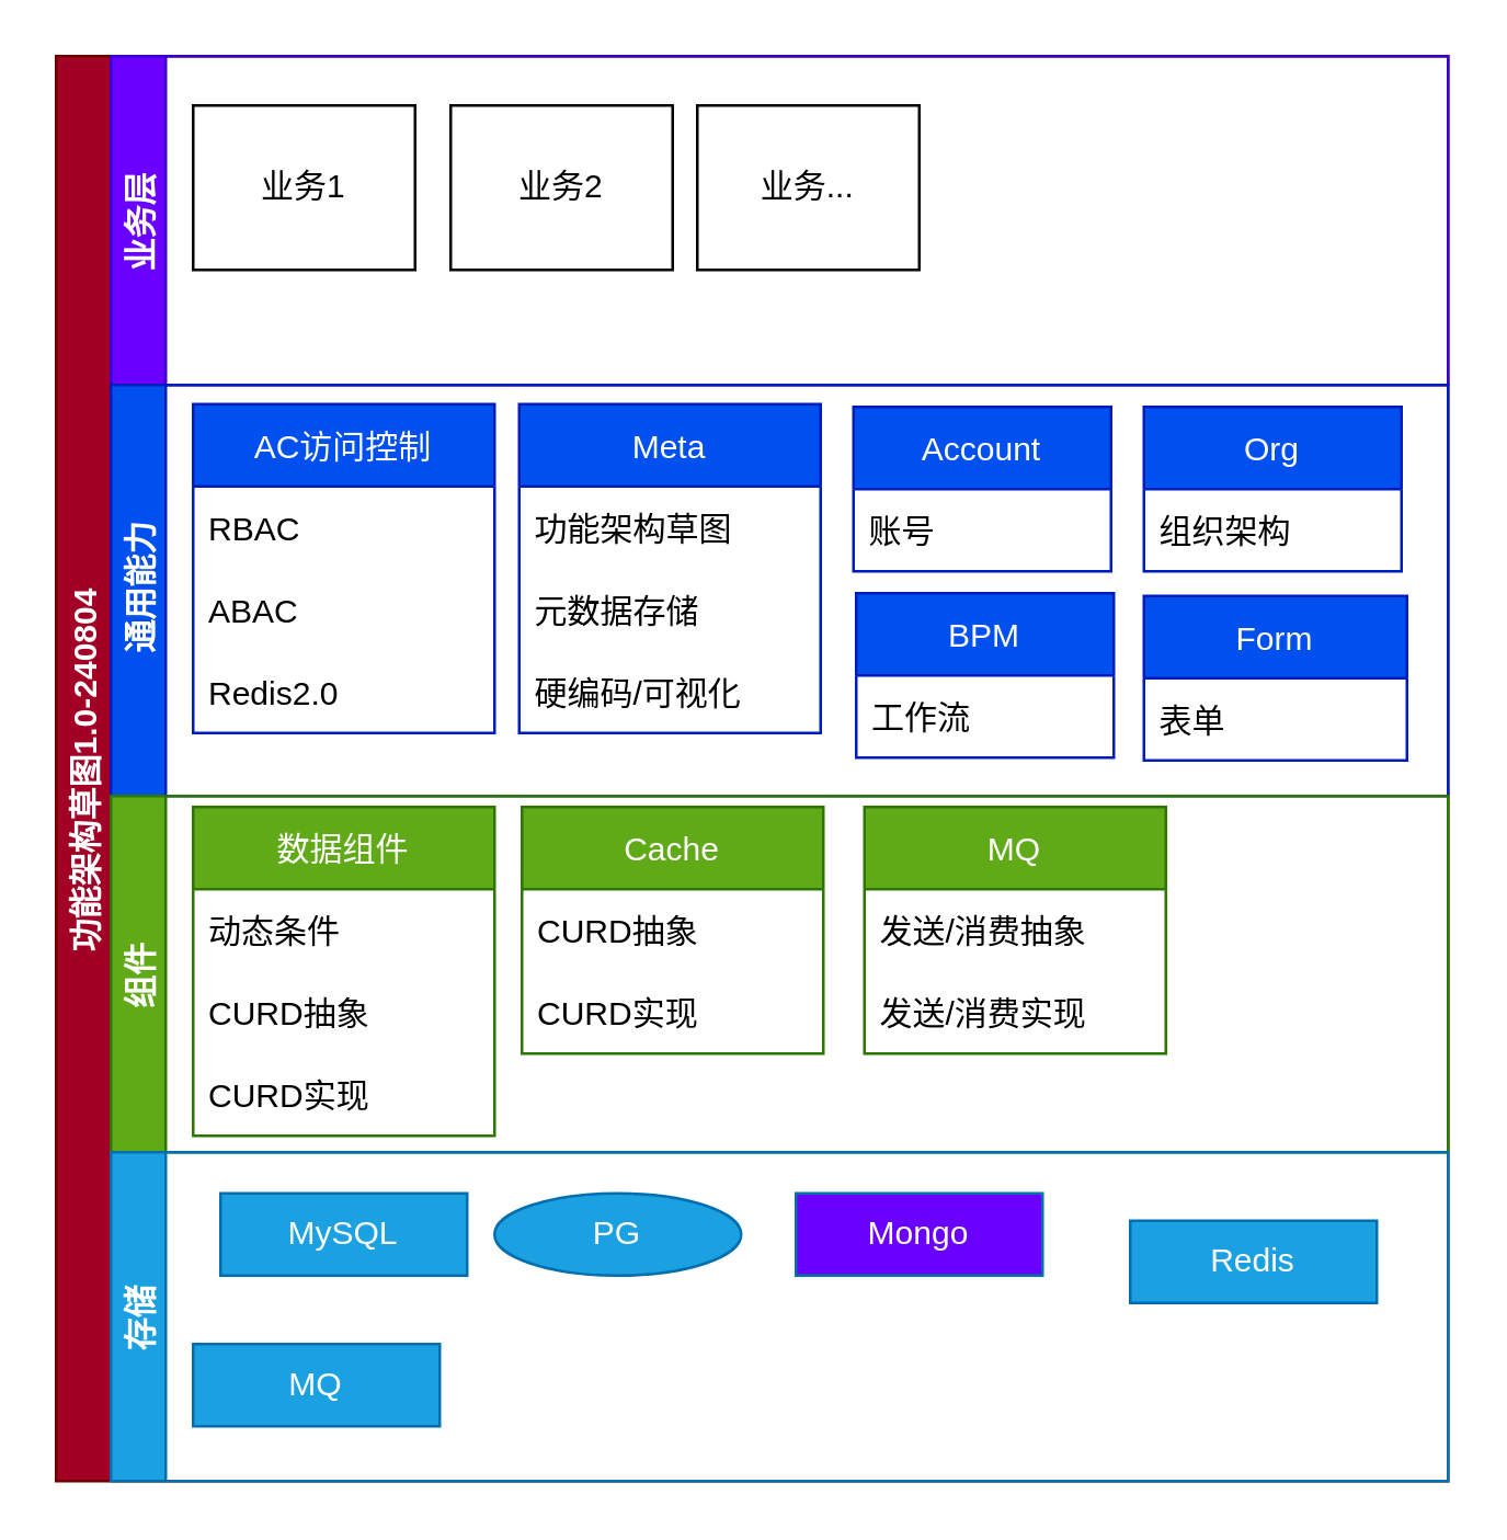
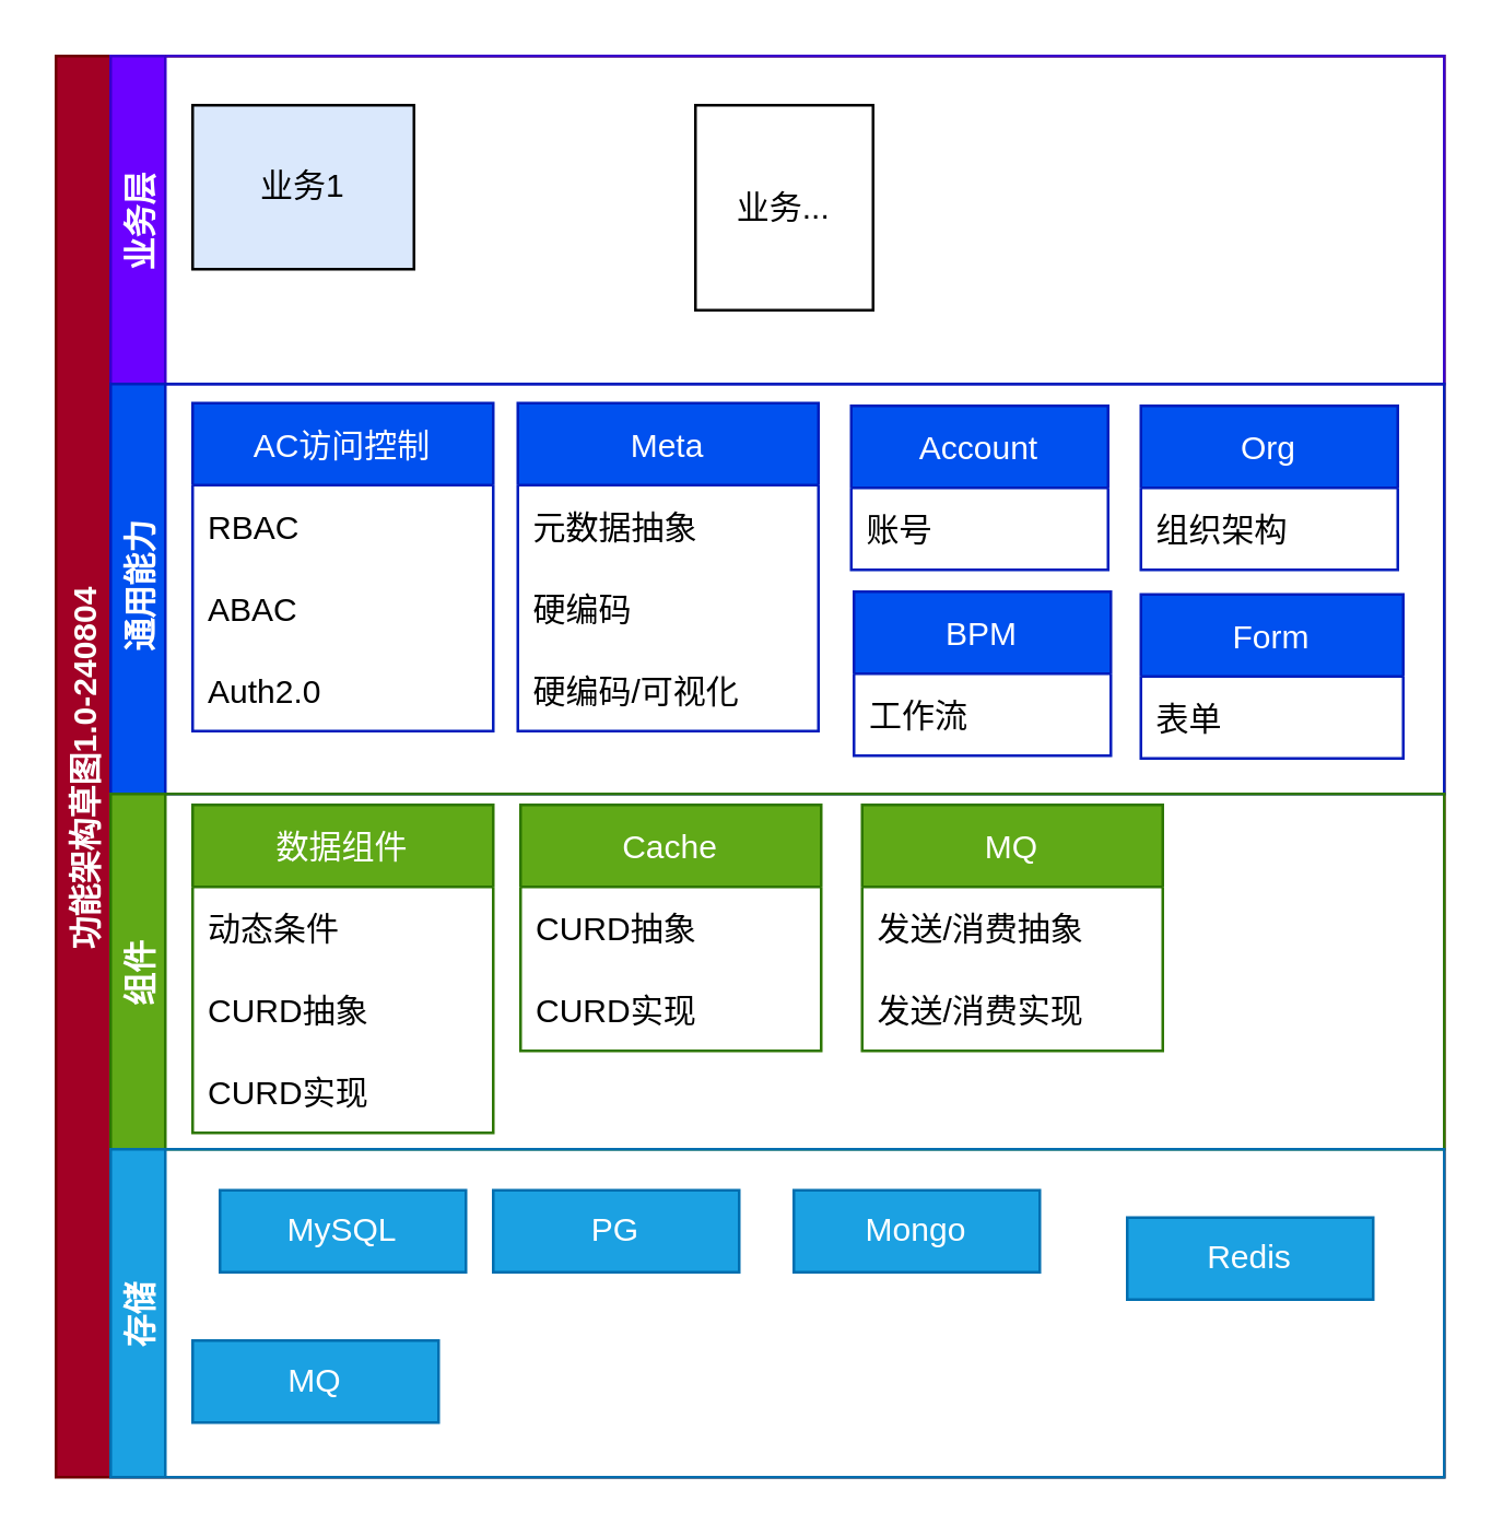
  <mxCell id="0" />
  <mxCell id="1" parent="0" />
  <mxCell id="2" value="功能架构草图1.0-240804" style="swimlane;childLayout=stackLayout;resizeParent=1;resizeParentMax=0;horizontal=0;startSize=20;horizontalStack=0;fillColor=#a20025;strokeColor=#6F0000;fontColor=#ffffff;" vertex="1" parent="1"><mxGeometry x="20" y="20" width="508" height="520" as="geometry" /></mxCell>
  <mxCell id="3" value="业务层" style="swimlane;startSize=20;horizontal=0;fillColor=#6a00ff;fontColor=#ffffff;strokeColor=#3700CC;" vertex="1" parent="2"><mxGeometry x="20" width="488" height="120" as="geometry" /></mxCell>
- <mxCell id="4" value="业务1" style="rounded=0;whiteSpace=wrap;html=1;" vertex="1" parent="3"><mxGeometry x="30" y="18" width="81" height="60" as="geometry" /></mxCell>
- <mxCell id="5" value="业务2" style="rounded=0;whiteSpace=wrap;html=1;" vertex="1" parent="3"><mxGeometry x="124" y="18" width="81" height="60" as="geometry" /></mxCell>
- <mxCell id="6" value="业务..." style="rounded=0;whiteSpace=wrap;html=1;" vertex="1" parent="3"><mxGeometry x="214" y="18" width="81" height="60" as="geometry" /></mxCell>
+ <mxCell id="4" value="业务1" style="rounded=0;whiteSpace=wrap;html=1;fillColor=#dae8fc;" vertex="1" parent="3"><mxGeometry x="30" y="18" width="81" height="60" as="geometry" /></mxCell>
+ <mxCell id="6" value="业务..." style="rounded=0;whiteSpace=wrap;html=1;" vertex="1" parent="3"><mxGeometry x="214" y="18" width="65" height="75" as="geometry" /></mxCell>
  <mxCell id="7" value=" 通用能力" style="swimlane;startSize=20;horizontal=0;fillColor=#0050ef;fontColor=#ffffff;strokeColor=#001DBC;" vertex="1" parent="2"><mxGeometry x="20" y="120" width="488" height="150" as="geometry" /></mxCell>
  <mxCell id="8" value="AC访问控制" style="swimlane;fontStyle=0;childLayout=stackLayout;horizontal=1;startSize=30;horizontalStack=0;resizeParent=1;resizeParentMax=0;resizeLast=0;collapsible=1;marginBottom=0;fillColor=#0050ef;fontColor=#ffffff;strokeColor=#001DBC;" vertex="1" parent="7"><mxGeometry x="30" y="7" width="110" height="120" as="geometry"><mxRectangle x="30" y="4" width="75" height="30" as="alternateBounds" /></mxGeometry></mxCell>
  <mxCell id="9" value="RBAC" style="text;strokeColor=none;fillColor=none;align=left;verticalAlign=middle;spacingLeft=4;spacingRight=4;overflow=hidden;points=[[0,0.5],[1,0.5]];portConstraint=eastwest;rotatable=0;" vertex="1" parent="8"><mxGeometry y="30" width="110" height="30" as="geometry" /></mxCell>
  <mxCell id="10" value="ABAC" style="text;strokeColor=none;fillColor=none;align=left;verticalAlign=middle;spacingLeft=4;spacingRight=4;overflow=hidden;points=[[0,0.5],[1,0.5]];portConstraint=eastwest;rotatable=0;" vertex="1" parent="8"><mxGeometry y="60" width="110" height="30" as="geometry" /></mxCell>
- <mxCell id="11" value="Redis2.0" style="text;strokeColor=none;fillColor=none;align=left;verticalAlign=middle;spacingLeft=4;spacingRight=4;overflow=hidden;points=[[0,0.5],[1,0.5]];portConstraint=eastwest;rotatable=0;" vertex="1" parent="8"><mxGeometry y="90" width="110" height="30" as="geometry" /></mxCell>
+ <mxCell id="11" value="Auth2.0" style="text;strokeColor=none;fillColor=none;align=left;verticalAlign=middle;spacingLeft=4;spacingRight=4;overflow=hidden;points=[[0,0.5],[1,0.5]];portConstraint=eastwest;rotatable=0;" vertex="1" parent="8"><mxGeometry y="90" width="110" height="30" as="geometry" /></mxCell>
  <mxCell id="12" value="Meta" style="swimlane;fontStyle=0;childLayout=stackLayout;horizontal=1;startSize=30;horizontalStack=0;resizeParent=1;resizeParentMax=0;resizeLast=0;collapsible=1;marginBottom=0;fillColor=#0050ef;fontColor=#ffffff;strokeColor=#001DBC;" vertex="1" parent="7"><mxGeometry x="149" y="7" width="110" height="120" as="geometry"><mxRectangle x="30" y="4" width="75" height="30" as="alternateBounds" /></mxGeometry></mxCell>
- <mxCell id="13" value="功能架构草图" style="text;strokeColor=none;fillColor=none;align=left;verticalAlign=middle;spacingLeft=4;spacingRight=4;overflow=hidden;points=[[0,0.5],[1,0.5]];portConstraint=eastwest;rotatable=0;" vertex="1" parent="12"><mxGeometry y="30" width="110" height="30" as="geometry" /></mxCell>
- <mxCell id="14" value="元数据存储" style="text;strokeColor=none;fillColor=none;align=left;verticalAlign=middle;spacingLeft=4;spacingRight=4;overflow=hidden;points=[[0,0.5],[1,0.5]];portConstraint=eastwest;rotatable=0;" vertex="1" parent="12"><mxGeometry y="60" width="110" height="30" as="geometry" /></mxCell>
+ <mxCell id="13" value="元数据抽象" style="text;strokeColor=none;fillColor=none;align=left;verticalAlign=middle;spacingLeft=4;spacingRight=4;overflow=hidden;points=[[0,0.5],[1,0.5]];portConstraint=eastwest;rotatable=0;" vertex="1" parent="12"><mxGeometry y="30" width="110" height="30" as="geometry" /></mxCell>
+ <mxCell id="14" value="硬编码" style="text;strokeColor=none;fillColor=none;align=left;verticalAlign=middle;spacingLeft=4;spacingRight=4;overflow=hidden;points=[[0,0.5],[1,0.5]];portConstraint=eastwest;rotatable=0;" vertex="1" parent="12"><mxGeometry y="60" width="110" height="30" as="geometry" /></mxCell>
  <mxCell id="15" value="硬编码/可视化" style="text;strokeColor=none;fillColor=none;align=left;verticalAlign=middle;spacingLeft=4;spacingRight=4;overflow=hidden;points=[[0,0.5],[1,0.5]];portConstraint=eastwest;rotatable=0;" vertex="1" parent="12"><mxGeometry y="90" width="110" height="30" as="geometry" /></mxCell>
  <mxCell id="16" value="Form" style="swimlane;fontStyle=0;childLayout=stackLayout;horizontal=1;startSize=30;horizontalStack=0;resizeParent=1;resizeParentMax=0;resizeLast=0;collapsible=1;marginBottom=0;fillColor=#0050ef;fontColor=#ffffff;strokeColor=#001DBC;" vertex="1" parent="7"><mxGeometry x="377" y="77" width="96" height="60" as="geometry"><mxRectangle x="30" y="4" width="75" height="30" as="alternateBounds" /></mxGeometry></mxCell>
  <mxCell id="17" value="表单" style="text;strokeColor=none;fillColor=none;align=left;verticalAlign=middle;spacingLeft=4;spacingRight=4;overflow=hidden;points=[[0,0.5],[1,0.5]];portConstraint=eastwest;rotatable=0;" vertex="1" parent="16"><mxGeometry y="30" width="96" height="30" as="geometry" /></mxCell>
  <mxCell id="18" value="BPM" style="swimlane;fontStyle=0;childLayout=stackLayout;horizontal=1;startSize=30;horizontalStack=0;resizeParent=1;resizeParentMax=0;resizeLast=0;collapsible=1;marginBottom=0;fillColor=#0050ef;fontColor=#ffffff;strokeColor=#001DBC;" vertex="1" parent="7"><mxGeometry x="272" y="76" width="94" height="60" as="geometry"><mxRectangle x="30" y="4" width="75" height="30" as="alternateBounds" /></mxGeometry></mxCell>
  <mxCell id="19" value="工作流" style="text;strokeColor=none;fillColor=none;align=left;verticalAlign=middle;spacingLeft=4;spacingRight=4;overflow=hidden;points=[[0,0.5],[1,0.5]];portConstraint=eastwest;rotatable=0;" vertex="1" parent="18"><mxGeometry y="30" width="94" height="30" as="geometry" /></mxCell>
  <mxCell id="20" value="Account" style="swimlane;fontStyle=0;childLayout=stackLayout;horizontal=1;startSize=30;horizontalStack=0;resizeParent=1;resizeParentMax=0;resizeLast=0;collapsible=1;marginBottom=0;fillColor=#0050ef;fontColor=#ffffff;strokeColor=#001DBC;" vertex="1" parent="7"><mxGeometry x="271" y="8" width="94" height="60" as="geometry"><mxRectangle x="30" y="4" width="75" height="30" as="alternateBounds" /></mxGeometry></mxCell>
  <mxCell id="21" value="账号" style="text;strokeColor=none;fillColor=none;align=left;verticalAlign=middle;spacingLeft=4;spacingRight=4;overflow=hidden;points=[[0,0.5],[1,0.5]];portConstraint=eastwest;rotatable=0;" vertex="1" parent="20"><mxGeometry y="30" width="94" height="30" as="geometry" /></mxCell>
  <mxCell id="22" value="组件" style="swimlane;startSize=20;horizontal=0;fillColor=#60a917;strokeColor=#2D7600;fontColor=#ffffff;" vertex="1" parent="2"><mxGeometry x="20" y="270" width="488" height="130" as="geometry" /></mxCell>
  <mxCell id="23" value="数据组件" style="swimlane;fontStyle=0;childLayout=stackLayout;horizontal=1;startSize=30;horizontalStack=0;resizeParent=1;resizeParentMax=0;resizeLast=0;collapsible=1;marginBottom=0;fillColor=#60a917;strokeColor=#2D7600;fontColor=#ffffff;" vertex="1" parent="22"><mxGeometry x="30" y="4" width="110" height="120" as="geometry"><mxRectangle x="30" y="4" width="75" height="30" as="alternateBounds" /></mxGeometry></mxCell>
  <mxCell id="24" value="动态条件" style="text;strokeColor=none;fillColor=none;align=left;verticalAlign=middle;spacingLeft=4;spacingRight=4;overflow=hidden;points=[[0,0.5],[1,0.5]];portConstraint=eastwest;rotatable=0;" vertex="1" parent="23"><mxGeometry y="30" width="110" height="30" as="geometry" /></mxCell>
  <mxCell id="25" value="CURD抽象" style="text;strokeColor=none;fillColor=none;align=left;verticalAlign=middle;spacingLeft=4;spacingRight=4;overflow=hidden;points=[[0,0.5],[1,0.5]];portConstraint=eastwest;rotatable=0;" vertex="1" parent="23"><mxGeometry y="60" width="110" height="30" as="geometry" /></mxCell>
  <mxCell id="26" value="CURD实现" style="text;strokeColor=none;fillColor=none;align=left;verticalAlign=middle;spacingLeft=4;spacingRight=4;overflow=hidden;points=[[0,0.5],[1,0.5]];portConstraint=eastwest;rotatable=0;" vertex="1" parent="23"><mxGeometry y="90" width="110" height="30" as="geometry" /></mxCell>
  <mxCell id="27" value="Cache" style="swimlane;fontStyle=0;childLayout=stackLayout;horizontal=1;startSize=30;horizontalStack=0;resizeParent=1;resizeParentMax=0;resizeLast=0;collapsible=1;marginBottom=0;fillColor=#60a917;fontColor=#ffffff;strokeColor=#2D7600;" vertex="1" parent="22"><mxGeometry x="150" y="4" width="110" height="90" as="geometry"><mxRectangle x="159" y="4" width="62" height="30" as="alternateBounds" /></mxGeometry></mxCell>
  <mxCell id="28" value="CURD抽象" style="text;strokeColor=none;fillColor=none;align=left;verticalAlign=middle;spacingLeft=4;spacingRight=4;overflow=hidden;points=[[0,0.5],[1,0.5]];portConstraint=eastwest;rotatable=0;" vertex="1" parent="27"><mxGeometry y="30" width="110" height="30" as="geometry" /></mxCell>
  <mxCell id="29" value="CURD实现" style="text;strokeColor=none;fillColor=none;align=left;verticalAlign=middle;spacingLeft=4;spacingRight=4;overflow=hidden;points=[[0,0.5],[1,0.5]];portConstraint=eastwest;rotatable=0;" vertex="1" parent="27"><mxGeometry y="60" width="110" height="30" as="geometry" /></mxCell>
  <mxCell id="30" value="MQ" style="swimlane;fontStyle=0;childLayout=stackLayout;horizontal=1;startSize=30;horizontalStack=0;resizeParent=1;resizeParentMax=0;resizeLast=0;collapsible=1;marginBottom=0;fillColor=#60a917;fontColor=#ffffff;strokeColor=#2D7600;" vertex="1" parent="22"><mxGeometry x="275" y="4" width="110" height="90" as="geometry"><mxRectangle x="159" y="4" width="62" height="30" as="alternateBounds" /></mxGeometry></mxCell>
  <mxCell id="31" value="发送/消费抽象" style="text;strokeColor=none;fillColor=none;align=left;verticalAlign=middle;spacingLeft=4;spacingRight=4;overflow=hidden;points=[[0,0.5],[1,0.5]];portConstraint=eastwest;rotatable=0;" vertex="1" parent="30"><mxGeometry y="30" width="110" height="30" as="geometry" /></mxCell>
  <mxCell id="32" value="发送/消费实现" style="text;strokeColor=none;fillColor=none;align=left;verticalAlign=middle;spacingLeft=4;spacingRight=4;overflow=hidden;points=[[0,0.5],[1,0.5]];portConstraint=eastwest;rotatable=0;" vertex="1" parent="30"><mxGeometry y="60" width="110" height="30" as="geometry" /></mxCell>
  <mxCell id="33" value="存储" style="swimlane;startSize=20;horizontal=0;fillColor=#1ba1e2;fontColor=#ffffff;strokeColor=#006EAF;" vertex="1" parent="2"><mxGeometry x="20" y="400" width="488" height="120" as="geometry" /></mxCell>
  <mxCell id="34" value="MySQL" style="whiteSpace=wrap;html=1;fillColor=#1ba1e2;fontColor=#ffffff;strokeColor=#006EAF;" vertex="1" parent="33"><mxGeometry x="40" y="15" width="90" height="30" as="geometry" /></mxCell>
- <mxCell id="35" value="PG" style="ellipse;whiteSpace=wrap;html=1;fillColor=#1ba1e2;fontColor=#ffffff;strokeColor=#006EAF;" vertex="1" parent="33"><mxGeometry x="140" y="15" width="90" height="30" as="geometry" /></mxCell>
- <mxCell id="36" value="Mongo" style="whiteSpace=wrap;html=1;fillColor=#6a00ff;fontColor=#ffffff;strokeColor=#006EAF;" vertex="1" parent="33"><mxGeometry x="250" y="15" width="90" height="30" as="geometry" /></mxCell>
+ <mxCell id="35" value="PG" style="whiteSpace=wrap;html=1;fillColor=#1ba1e2;fontColor=#ffffff;strokeColor=#006EAF;" vertex="1" parent="33"><mxGeometry x="140" y="15" width="90" height="30" as="geometry" /></mxCell>
+ <mxCell id="36" value="Mongo" style="whiteSpace=wrap;html=1;fillColor=#1ba1e2;fontColor=#ffffff;strokeColor=#006EAF;" vertex="1" parent="33"><mxGeometry x="250" y="15" width="90" height="30" as="geometry" /></mxCell>
  <mxCell id="37" value="Redis" style="whiteSpace=wrap;html=1;fillColor=#1ba1e2;fontColor=#ffffff;strokeColor=#006EAF;" vertex="1" parent="33"><mxGeometry x="372" y="25" width="90" height="30" as="geometry" /></mxCell>
  <mxCell id="38" value="MQ" style="whiteSpace=wrap;html=1;fillColor=#1ba1e2;fontColor=#ffffff;strokeColor=#006EAF;" vertex="1" parent="33"><mxGeometry x="30" y="70" width="90" height="30" as="geometry" /></mxCell>
  <mxCell id="39" value="Org" style="swimlane;fontStyle=0;childLayout=stackLayout;horizontal=1;startSize=30;horizontalStack=0;resizeParent=1;resizeParentMax=0;resizeLast=0;collapsible=1;marginBottom=0;fillColor=#0050ef;fontColor=#ffffff;strokeColor=#001DBC;" vertex="1" parent="1"><mxGeometry x="417" y="148" width="94" height="60" as="geometry"><mxRectangle x="30" y="4" width="75" height="30" as="alternateBounds" /></mxGeometry></mxCell>
  <mxCell id="40" value="组织架构" style="text;strokeColor=none;fillColor=none;align=left;verticalAlign=middle;spacingLeft=4;spacingRight=4;overflow=hidden;points=[[0,0.5],[1,0.5]];portConstraint=eastwest;rotatable=0;" vertex="1" parent="39"><mxGeometry y="30" width="94" height="30" as="geometry" /></mxCell>
